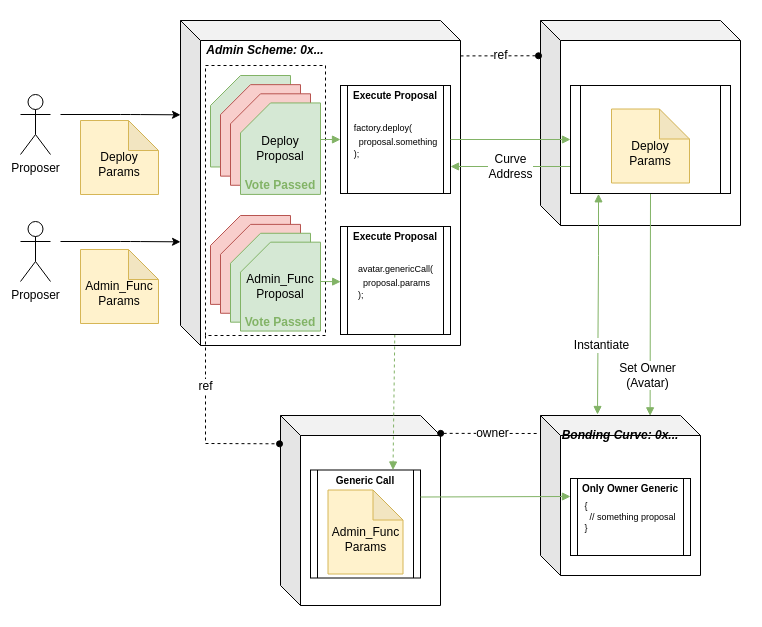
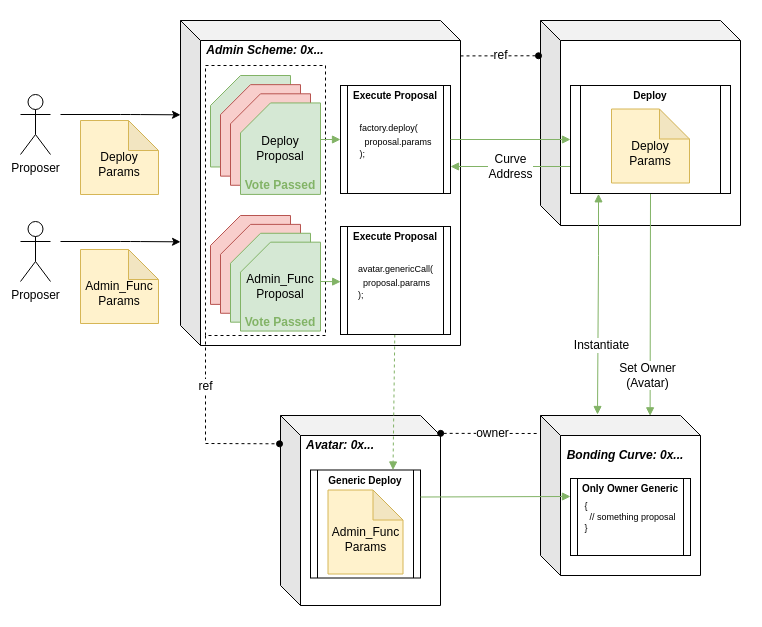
  <mxCell id="0" />
  <mxCell id="1" parent="0" />
  <mxCell id="2" value="Proposer&lt;br&gt;" style="shape=umlActor;verticalLabelPosition=bottom;labelBackgroundColor=#ffffff;verticalAlign=top;html=1;outlineConnect=0;" parent="1" vertex="1"><mxGeometry x="20" y="94" width="30" height="60" as="geometry" /></mxCell>
  <mxCell id="3" value="&lt;div style=&quot;text-align: left&quot;&gt;&lt;br&gt;&lt;/div&gt;" style="shape=cube;whiteSpace=wrap;html=1;boundedLbl=1;backgroundOutline=1;darkOpacity=0.05;darkOpacity2=0.1;" parent="1" vertex="1"><mxGeometry x="180" y="20" width="280" height="325" as="geometry" /></mxCell>
  <mxCell id="4" value="&lt;div style=&quot;text-align: left&quot;&gt;&lt;br&gt;&lt;/div&gt;" style="shape=cube;whiteSpace=wrap;html=1;boundedLbl=1;backgroundOutline=1;darkOpacity=0.05;darkOpacity2=0.1;" vertex="1" parent="1"><mxGeometry x="280" y="415" width="160" height="190" as="geometry" /></mxCell>
  <mxCell id="5" value="&lt;div style=&quot;text-align: left&quot;&gt;&lt;br&gt;&lt;/div&gt;" style="shape=cube;whiteSpace=wrap;html=1;boundedLbl=1;backgroundOutline=1;darkOpacity=0.05;darkOpacity2=0.1;" vertex="1" parent="1"><mxGeometry x="540" y="20" width="200" height="205" as="geometry" /></mxCell>
  <mxCell id="6" value="Admin Scheme: 0x..." style="text;html=1;strokeColor=none;fillColor=none;align=center;verticalAlign=middle;whiteSpace=wrap;rounded=0;fontStyle=3" parent="1" vertex="1"><mxGeometry x="200" y="40" width="130" height="20" as="geometry" /></mxCell>
  <mxCell id="7" value="" style="endArrow=classic;html=1;entryX=0;entryY=0.323;entryDx=0;entryDy=0;entryPerimeter=0;" parent="1" edge="1"><mxGeometry width="50" height="50" relative="1" as="geometry"><mxPoint x="60" y="114" as="sourcePoint" /><mxPoint x="180" y="114.333" as="targetPoint" /><Array as="points"><mxPoint x="130" y="114" /></Array></mxGeometry></mxCell>
  <mxCell id="8" value="&lt;br&gt;Deploy Params" style="shape=note;whiteSpace=wrap;html=1;backgroundOutline=1;darkOpacity=0.05;labelBackgroundColor=none;labelBorderColor=none;fillColor=#fff2cc;strokeColor=#d6b656;" parent="1" vertex="1"><mxGeometry x="80" y="120" width="78" height="74" as="geometry" /></mxCell>
  <mxCell id="9" value="Proposer&lt;br&gt;" style="shape=umlActor;verticalLabelPosition=bottom;labelBackgroundColor=#ffffff;verticalAlign=top;html=1;outlineConnect=0;" parent="1" vertex="1"><mxGeometry x="20" y="221" width="30" height="60" as="geometry" /></mxCell>
  <mxCell id="10" value="" style="endArrow=classic;html=1;entryX=0;entryY=0.323;entryDx=0;entryDy=0;entryPerimeter=0;" parent="1" edge="1"><mxGeometry width="50" height="50" relative="1" as="geometry"><mxPoint x="60" y="241" as="sourcePoint" /><mxPoint x="180" y="241.333" as="targetPoint" /><Array as="points"><mxPoint x="130" y="241" /></Array></mxGeometry></mxCell>
  <mxCell id="11" value="&lt;br&gt;Admin_Func Params" style="shape=note;whiteSpace=wrap;html=1;backgroundOutline=1;darkOpacity=0.05;fillColor=#fff2cc;strokeColor=#d6b656;" parent="1" vertex="1"><mxGeometry x="80" y="249" width="78" height="74" as="geometry" /></mxCell>
+ <mxCell id="12" value="Avatar: 0x..." style="text;html=1;strokeColor=none;fillColor=none;align=center;verticalAlign=middle;whiteSpace=wrap;rounded=0;fontStyle=3" vertex="1" parent="1"><mxGeometry x="300" y="435" width="80" height="20" as="geometry" /></mxCell>
  <mxCell id="13" value="" style="rounded=0;orthogonalLoop=1;jettySize=auto;html=1;endArrow=oval;endFill=1;exitX=1;exitY=0.109;exitDx=0;exitDy=0;exitPerimeter=0;startArrow=none;startFill=0;entryX=-0.01;entryY=0.172;entryDx=0;entryDy=0;entryPerimeter=0;fillColor=#f5f5f5;strokeColor=#000000;dashed=1;" edge="1" parent="1" source="3" target="5"><mxGeometry relative="1" as="geometry"><mxPoint x="490" y="45" as="sourcePoint" /><mxPoint x="520" y="52" as="targetPoint" /></mxGeometry></mxCell>
  <mxCell id="14" value="ref" style="text;html=1;resizable=0;points=[];align=center;verticalAlign=middle;labelBackgroundColor=#ffffff;" vertex="1" connectable="0" parent="13"><mxGeometry x="0.226" relative="1" as="geometry"><mxPoint x="-8" y="-0.5" as="offset" /></mxGeometry></mxCell>
- <mxCell id="15" value="&lt;div style=&quot;text-align: left&quot;&gt;&lt;span style=&quot;font-size: 9px&quot;&gt;factory.deploy(&lt;br&gt;&amp;nbsp; proposal.something&lt;/span&gt;&lt;/div&gt;&lt;font style=&quot;font-size: 9px&quot;&gt;&lt;div style=&quot;text-align: left&quot;&gt;&lt;span&gt;);&lt;/span&gt;&lt;/div&gt;&lt;/font&gt;" style="shape=process;whiteSpace=wrap;html=1;backgroundOutline=1;labelBackgroundColor=none;size=0.06;" vertex="1" parent="1"><mxGeometry x="340" y="85" width="110" height="108" as="geometry" /></mxCell>
+ <mxCell id="15" value="&lt;div style=&quot;text-align: left&quot;&gt;&lt;span style=&quot;font-size: 9px&quot;&gt;factory.deploy(&lt;br&gt;&amp;nbsp; proposal.params&lt;/span&gt;&lt;/div&gt;&lt;font style=&quot;font-size: 9px&quot;&gt;&lt;div style=&quot;text-align: left&quot;&gt;&lt;span&gt;);&lt;/span&gt;&lt;/div&gt;&lt;/font&gt;" style="shape=process;whiteSpace=wrap;html=1;backgroundOutline=1;labelBackgroundColor=none;size=0.06;" vertex="1" parent="1"><mxGeometry x="340" y="85" width="110" height="108" as="geometry" /></mxCell>
  <mxCell id="16" value="&lt;span style=&quot;font-style: normal&quot;&gt;&lt;font style=&quot;font-size: 10px&quot;&gt;Execute Proposal&lt;/font&gt;&lt;/span&gt;" style="text;html=1;strokeColor=none;fillColor=none;align=center;verticalAlign=middle;whiteSpace=wrap;rounded=0;fontStyle=3" vertex="1" parent="1"><mxGeometry x="340" y="85" width="110" height="20" as="geometry" /></mxCell>
  <mxCell id="17" style="edgeStyle=none;rounded=0;orthogonalLoop=1;jettySize=auto;html=1;entryX=0.75;entryY=0;entryDx=0;entryDy=0;startArrow=none;startFill=0;endArrow=block;endFill=1;strokeColor=#82b366;fillColor=#d5e8d4;dashed=1;" edge="1" parent="1" source="18" target="21"><mxGeometry relative="1" as="geometry" /></mxCell>
  <mxCell id="18" value="&lt;div style=&quot;text-align: left&quot;&gt;&lt;span style=&quot;font-size: 9px&quot;&gt;avatar.genericCall(&lt;br&gt;&amp;nbsp; proposal.params&lt;/span&gt;&lt;/div&gt;&lt;font style=&quot;font-size: 9px&quot;&gt;&lt;div style=&quot;text-align: left&quot;&gt;&lt;span&gt;);&lt;/span&gt;&lt;/div&gt;&lt;/font&gt;" style="shape=process;whiteSpace=wrap;html=1;backgroundOutline=1;labelBackgroundColor=none;size=0.06;" vertex="1" parent="1"><mxGeometry x="340" y="226" width="110" height="108" as="geometry" /></mxCell>
  <mxCell id="19" value="&lt;span style=&quot;font-style: normal&quot;&gt;&lt;font style=&quot;font-size: 10px&quot;&gt;Execute Proposal&lt;/font&gt;&lt;/span&gt;" style="text;html=1;strokeColor=none;fillColor=none;align=center;verticalAlign=middle;whiteSpace=wrap;rounded=0;fontStyle=3" vertex="1" parent="1"><mxGeometry x="340" y="226" width="110" height="20" as="geometry" /></mxCell>
  <mxCell id="20" value="" style="shape=process;whiteSpace=wrap;html=1;backgroundOutline=1;labelBackgroundColor=none;size=0.06;" vertex="1" parent="1"><mxGeometry x="310" y="469.5" width="110" height="108" as="geometry" /></mxCell>
- <mxCell id="21" value="&lt;span style=&quot;font-style: normal&quot;&gt;&lt;font style=&quot;font-size: 10px&quot;&gt;Generic Call&lt;/font&gt;&lt;/span&gt;" style="text;html=1;strokeColor=none;fillColor=none;align=center;verticalAlign=middle;whiteSpace=wrap;rounded=0;fontStyle=3" vertex="1" parent="1"><mxGeometry x="310" y="469.5" width="110" height="20" as="geometry" /></mxCell>
+ <mxCell id="21" value="&lt;span style=&quot;font-style: normal&quot;&gt;&lt;font style=&quot;font-size: 10px&quot;&gt;Generic Deploy&lt;/font&gt;&lt;/span&gt;" style="text;html=1;strokeColor=none;fillColor=none;align=center;verticalAlign=middle;whiteSpace=wrap;rounded=0;fontStyle=3" vertex="1" parent="1"><mxGeometry x="310" y="469.5" width="110" height="20" as="geometry" /></mxCell>
  <mxCell id="22" value="&lt;div style=&quot;text-align: left&quot;&gt;&lt;br&gt;&lt;/div&gt;" style="shape=cube;whiteSpace=wrap;html=1;boundedLbl=1;backgroundOutline=1;darkOpacity=0.05;darkOpacity2=0.1;" vertex="1" parent="1"><mxGeometry x="540" y="415" width="160" height="160" as="geometry" /></mxCell>
- <mxCell id="23" value="Bonding Curve: 0x..." style="text;html=1;strokeColor=none;fillColor=none;align=center;verticalAlign=middle;whiteSpace=wrap;rounded=0;fontStyle=3" vertex="1" parent="1"><mxGeometry x="555" y="425" width="130" height="20" as="geometry" /></mxCell>
+ <mxCell id="23" value="Bonding Curve: 0x..." style="text;html=1;strokeColor=none;fillColor=none;align=center;verticalAlign=middle;whiteSpace=wrap;rounded=0;fontStyle=3" vertex="1" parent="1"><mxGeometry x="560" y="445" width="130" height="20" as="geometry" /></mxCell>
  <mxCell id="24" value="" style="orthogonalLoop=1;jettySize=auto;html=1;endArrow=none;endFill=0;startArrow=oval;startFill=1;fillColor=#d5e8d4;strokeColor=#000000;rounded=0;dashed=1;exitX=1.001;exitY=0.094;exitDx=0;exitDy=0;exitPerimeter=0;" edge="1" parent="1" source="4"><mxGeometry relative="1" as="geometry"><mxPoint x="500" y="445" as="sourcePoint" /><mxPoint x="538" y="433" as="targetPoint" /></mxGeometry></mxCell>
  <mxCell id="25" value="owner" style="text;html=1;resizable=0;points=[];align=center;verticalAlign=middle;labelBackgroundColor=#ffffff;" vertex="1" connectable="0" parent="24"><mxGeometry x="0.04" relative="1" as="geometry"><mxPoint as="offset" /></mxGeometry></mxCell>
  <mxCell id="26" style="edgeStyle=none;rounded=0;orthogonalLoop=1;jettySize=auto;html=1;entryX=0;entryY=0.5;entryDx=0;entryDy=0;startArrow=none;startFill=0;endArrow=block;endFill=1;strokeColor=#82b366;fillColor=#d5e8d4;" edge="1" parent="1" target="37"><mxGeometry relative="1" as="geometry"><mxPoint x="450" y="139" as="sourcePoint" /><mxPoint x="470.333" y="138.667" as="targetPoint" /></mxGeometry></mxCell>
  <mxCell id="27" value="&lt;br&gt;Admin_Func Params" style="shape=note;whiteSpace=wrap;html=1;backgroundOutline=1;darkOpacity=0.05;fillColor=#fff2cc;strokeColor=#d6b656;" vertex="1" parent="1"><mxGeometry x="327.5" y="489.5" width="75" height="84" as="geometry" /></mxCell>
  <mxCell id="28" style="edgeStyle=none;rounded=0;orthogonalLoop=1;jettySize=auto;html=1;exitX=1;exitY=0.25;exitDx=0;exitDy=0;startArrow=none;startFill=0;endArrow=block;endFill=1;strokeColor=#82b366;fillColor=#d5e8d4;" edge="1" parent="1" source="20"><mxGeometry relative="1" as="geometry"><mxPoint x="570" y="496" as="targetPoint" /></mxGeometry></mxCell>
  <mxCell id="29" value="&lt;div style=&quot;text-align: left ; font-size: 9px&quot;&gt;&lt;span&gt;&lt;font style=&quot;font-size: 9px&quot;&gt;{&lt;/font&gt;&lt;/span&gt;&lt;/div&gt;&lt;div style=&quot;text-align: left ; font-size: 9px&quot;&gt;&lt;span&gt;&lt;font style=&quot;font-size: 9px&quot;&gt;&amp;nbsp; // something proposal&lt;/font&gt;&lt;/span&gt;&lt;/div&gt;&lt;div style=&quot;text-align: left ; font-size: 9px&quot;&gt;&lt;span&gt;&lt;font style=&quot;font-size: 9px&quot;&gt;}&lt;/font&gt;&lt;/span&gt;&lt;/div&gt;" style="shape=process;whiteSpace=wrap;html=1;backgroundOutline=1;labelBackgroundColor=none;size=0.06;" vertex="1" parent="1"><mxGeometry x="570" y="478" width="120" height="77" as="geometry" /></mxCell>
  <mxCell id="30" value="&lt;span style=&quot;font-size: 10px ; font-style: normal&quot;&gt;Only Owner Generic&lt;/span&gt;" style="text;html=1;strokeColor=none;fillColor=none;align=center;verticalAlign=middle;whiteSpace=wrap;rounded=0;fontStyle=3" vertex="1" parent="1"><mxGeometry x="570" y="478" width="120" height="20" as="geometry" /></mxCell>
  <mxCell id="31" style="edgeStyle=none;rounded=0;orthogonalLoop=1;jettySize=auto;html=1;exitX=0.175;exitY=1.003;exitDx=0;exitDy=0;startArrow=block;startFill=1;endArrow=block;endFill=1;strokeColor=#82b366;fillColor=#d5e8d4;exitPerimeter=0;" edge="1" parent="1" source="37"><mxGeometry relative="1" as="geometry"><mxPoint x="597" y="414" as="targetPoint" /><Array as="points"><mxPoint x="598" y="255" /></Array></mxGeometry></mxCell>
  <mxCell id="32" value="Instantiate&lt;br&gt;" style="text;html=1;resizable=0;points=[];align=center;verticalAlign=middle;labelBackgroundColor=#ffffff;" vertex="1" connectable="0" parent="31"><mxGeometry x="-0.12" y="-2" relative="1" as="geometry"><mxPoint x="4.5" y="54" as="offset" /></mxGeometry></mxCell>
  <mxCell id="33" style="edgeStyle=none;rounded=0;orthogonalLoop=1;jettySize=auto;html=1;exitX=0;exitY=0.75;exitDx=0;exitDy=0;entryX=1;entryY=0.75;entryDx=0;entryDy=0;startArrow=none;startFill=0;endArrow=block;endFill=1;strokeColor=#82b366;fillColor=#d5e8d4;" edge="1" parent="1" source="37" target="15"><mxGeometry relative="1" as="geometry" /></mxCell>
  <mxCell id="34" value="Curve&lt;br&gt;Address" style="text;html=1;resizable=0;points=[];align=center;verticalAlign=middle;labelBackgroundColor=#ffffff;" vertex="1" connectable="0" parent="33"><mxGeometry x="-0.153" y="-2" relative="1" as="geometry"><mxPoint x="-9.5" y="1" as="offset" /></mxGeometry></mxCell>
  <mxCell id="35" style="edgeStyle=none;rounded=0;orthogonalLoop=1;jettySize=auto;html=1;exitX=0.5;exitY=1;exitDx=0;exitDy=0;startArrow=none;startFill=0;endArrow=block;endFill=1;strokeColor=#82b366;fillColor=#d5e8d4;entryX=0.685;entryY=0.002;entryDx=0;entryDy=0;entryPerimeter=0;" edge="1" parent="1" source="37" target="22"><mxGeometry relative="1" as="geometry"><mxPoint x="653" y="415" as="targetPoint" /></mxGeometry></mxCell>
  <mxCell id="36" value="Set Owner&lt;br&gt;(Avatar)" style="text;html=1;resizable=0;points=[];align=center;verticalAlign=middle;labelBackgroundColor=#ffffff;" vertex="1" connectable="0" parent="35"><mxGeometry x="-0.118" y="-1" relative="1" as="geometry"><mxPoint x="-2" y="83.5" as="offset" /></mxGeometry></mxCell>
  <mxCell id="37" value="" style="shape=process;whiteSpace=wrap;html=1;backgroundOutline=1;labelBackgroundColor=none;size=0.06;" vertex="1" parent="1"><mxGeometry x="570" y="85" width="160" height="108" as="geometry" /></mxCell>
+ <mxCell id="38" value="&lt;span style=&quot;font-style: normal&quot;&gt;&lt;font style=&quot;font-size: 10px&quot;&gt;Deploy&lt;/font&gt;&lt;/span&gt;" style="text;html=1;strokeColor=none;fillColor=none;align=center;verticalAlign=middle;whiteSpace=wrap;rounded=0;fontStyle=3" vertex="1" parent="1"><mxGeometry x="570" y="85" width="160" height="20" as="geometry" /></mxCell>
  <mxCell id="39" value="&lt;br&gt;Deploy Params" style="shape=note;whiteSpace=wrap;html=1;backgroundOutline=1;darkOpacity=0.05;labelBackgroundColor=none;labelBorderColor=none;fillColor=#fff2cc;strokeColor=#d6b656;" vertex="1" parent="1"><mxGeometry x="611" y="108.5" width="78" height="74" as="geometry" /></mxCell>
  <mxCell id="40" style="edgeStyle=none;rounded=0;orthogonalLoop=1;jettySize=auto;html=1;entryX=-0.006;entryY=0.149;entryDx=0;entryDy=0;entryPerimeter=0;startArrow=none;startFill=0;endArrow=oval;endFill=1;strokeColor=#000000;dashed=1;" edge="1" parent="1" target="4"><mxGeometry relative="1" as="geometry"><mxPoint x="205" y="335" as="sourcePoint" /><Array as="points"><mxPoint x="205" y="443" /></Array></mxGeometry></mxCell>
  <mxCell id="41" value="ref" style="text;html=1;resizable=0;points=[];align=center;verticalAlign=middle;labelBackgroundColor=#ffffff;" vertex="1" connectable="0" parent="40"><mxGeometry x="-0.448" y="-1" relative="1" as="geometry"><mxPoint as="offset" /></mxGeometry></mxCell>
  <mxCell id="42" value="" style="group" vertex="1" connectable="0" parent="1"><mxGeometry x="205" y="65" width="120" height="270" as="geometry" /></mxCell>
  <mxCell id="43" value="" style="rounded=0;whiteSpace=wrap;html=1;labelBackgroundColor=none;dashed=1;" vertex="1" parent="42"><mxGeometry width="120" height="270" as="geometry" /></mxCell>
  <mxCell id="44" value="" style="group;" parent="42" vertex="1" connectable="0"><mxGeometry x="5" y="10" width="115" height="161" as="geometry" /></mxCell>
  <mxCell id="45" value="Proposal" style="shape=card;whiteSpace=wrap;html=1;fillColor=#d5e8d4;strokeColor=#82b366;" parent="44" vertex="1"><mxGeometry width="80" height="91.477" as="geometry" /></mxCell>
  <mxCell id="46" value="Proposal" style="shape=card;whiteSpace=wrap;html=1;fillColor=#f8cecc;strokeColor=#b85450;" parent="44" vertex="1"><mxGeometry x="10" y="9.148" width="80" height="91.477" as="geometry" /></mxCell>
  <mxCell id="47" value="Proposal" style="shape=card;whiteSpace=wrap;html=1;fillColor=#f8cecc;strokeColor=#b85450;" parent="44" vertex="1"><mxGeometry x="20" y="18.295" width="80" height="91.477" as="geometry" /></mxCell>
  <mxCell id="48" value="Deploy Proposal" style="shape=card;whiteSpace=wrap;html=1;fillColor=#d5e8d4;strokeColor=#82b366;" parent="44" vertex="1"><mxGeometry x="30" y="27.443" width="80" height="91.477" as="geometry" /></mxCell>
  <mxCell id="49" value="&lt;b&gt;&lt;font color=&quot;#82b366&quot;&gt;Vote Passed&lt;/font&gt;&lt;/b&gt;" style="text;html=1;strokeColor=none;fillColor=none;align=center;verticalAlign=middle;whiteSpace=wrap;rounded=0;labelBackgroundColor=none;" vertex="1" parent="44"><mxGeometry x="30" y="100.625" width="80" height="18.295" as="geometry" /></mxCell>
  <mxCell id="50" value="" style="group" parent="42" vertex="1" connectable="0"><mxGeometry x="5" y="150" width="115" height="120" as="geometry" /></mxCell>
  <mxCell id="51" value="Proposal" style="shape=card;whiteSpace=wrap;html=1;fillColor=#f8cecc;strokeColor=#b85450;" parent="50" vertex="1"><mxGeometry width="80" height="88.889" as="geometry" /></mxCell>
  <mxCell id="52" value="Proposal" style="shape=card;whiteSpace=wrap;html=1;fillColor=#f8cecc;strokeColor=#b85450;" parent="50" vertex="1"><mxGeometry x="10" y="8.889" width="80" height="88.889" as="geometry" /></mxCell>
  <mxCell id="53" value="Proposal" style="shape=card;whiteSpace=wrap;html=1;fillColor=#d5e8d4;strokeColor=#82b366;" parent="50" vertex="1"><mxGeometry x="20" y="17.778" width="80" height="88.889" as="geometry" /></mxCell>
  <mxCell id="54" value="Admin_Func Proposal" style="shape=card;whiteSpace=wrap;html=1;fillColor=#d5e8d4;strokeColor=#82b366;" parent="50" vertex="1"><mxGeometry x="30" y="26.667" width="80" height="88.889" as="geometry" /></mxCell>
  <mxCell id="55" value="&lt;b&gt;&lt;font color=&quot;#82b366&quot;&gt;Vote Passed&lt;/font&gt;&lt;/b&gt;" style="text;html=1;strokeColor=none;fillColor=none;align=center;verticalAlign=middle;whiteSpace=wrap;rounded=0;labelBackgroundColor=none;" vertex="1" parent="50"><mxGeometry x="30" y="97.778" width="80" height="17.778" as="geometry" /></mxCell>
  <mxCell id="56" style="edgeStyle=none;rounded=0;orthogonalLoop=1;jettySize=auto;html=1;entryX=0;entryY=0.5;entryDx=0;entryDy=0;startArrow=none;startFill=0;endArrow=block;endFill=1;strokeColor=#82b366;fillColor=#d5e8d4;" edge="1" parent="1" target="15"><mxGeometry relative="1" as="geometry"><mxPoint x="320" y="139" as="sourcePoint" /></mxGeometry></mxCell>
  <mxCell id="57" style="edgeStyle=none;rounded=0;orthogonalLoop=1;jettySize=auto;html=1;entryX=0;entryY=0.5;entryDx=0;entryDy=0;startArrow=none;startFill=0;endArrow=block;endFill=1;strokeColor=#82b366;fillColor=#d5e8d4;" edge="1" parent="1"><mxGeometry relative="1" as="geometry"><mxPoint x="320" y="281" as="sourcePoint" /><mxPoint x="340.172" y="281.207" as="targetPoint" /></mxGeometry></mxCell>
